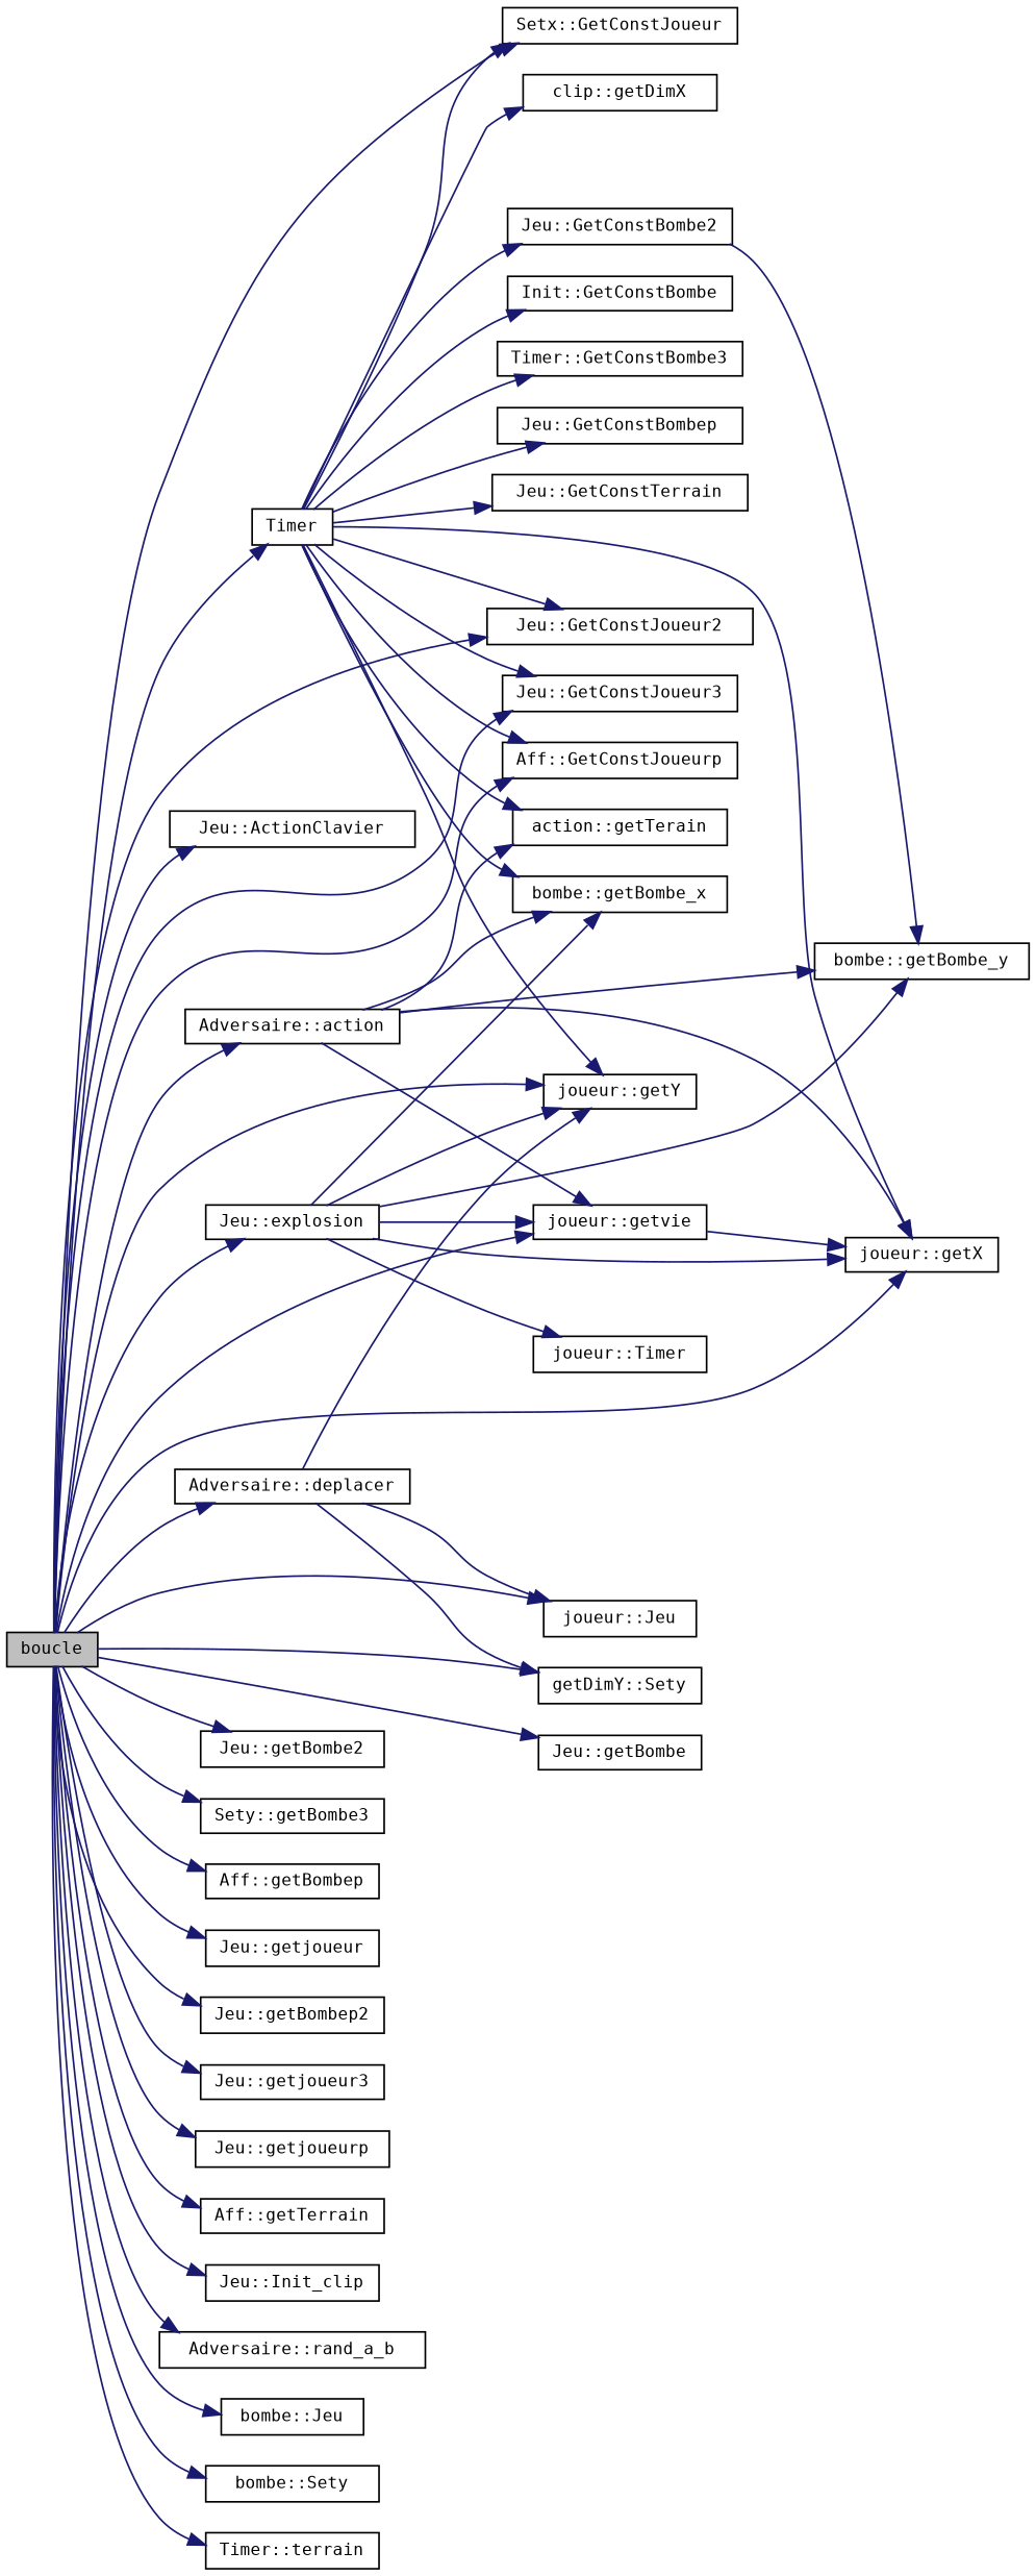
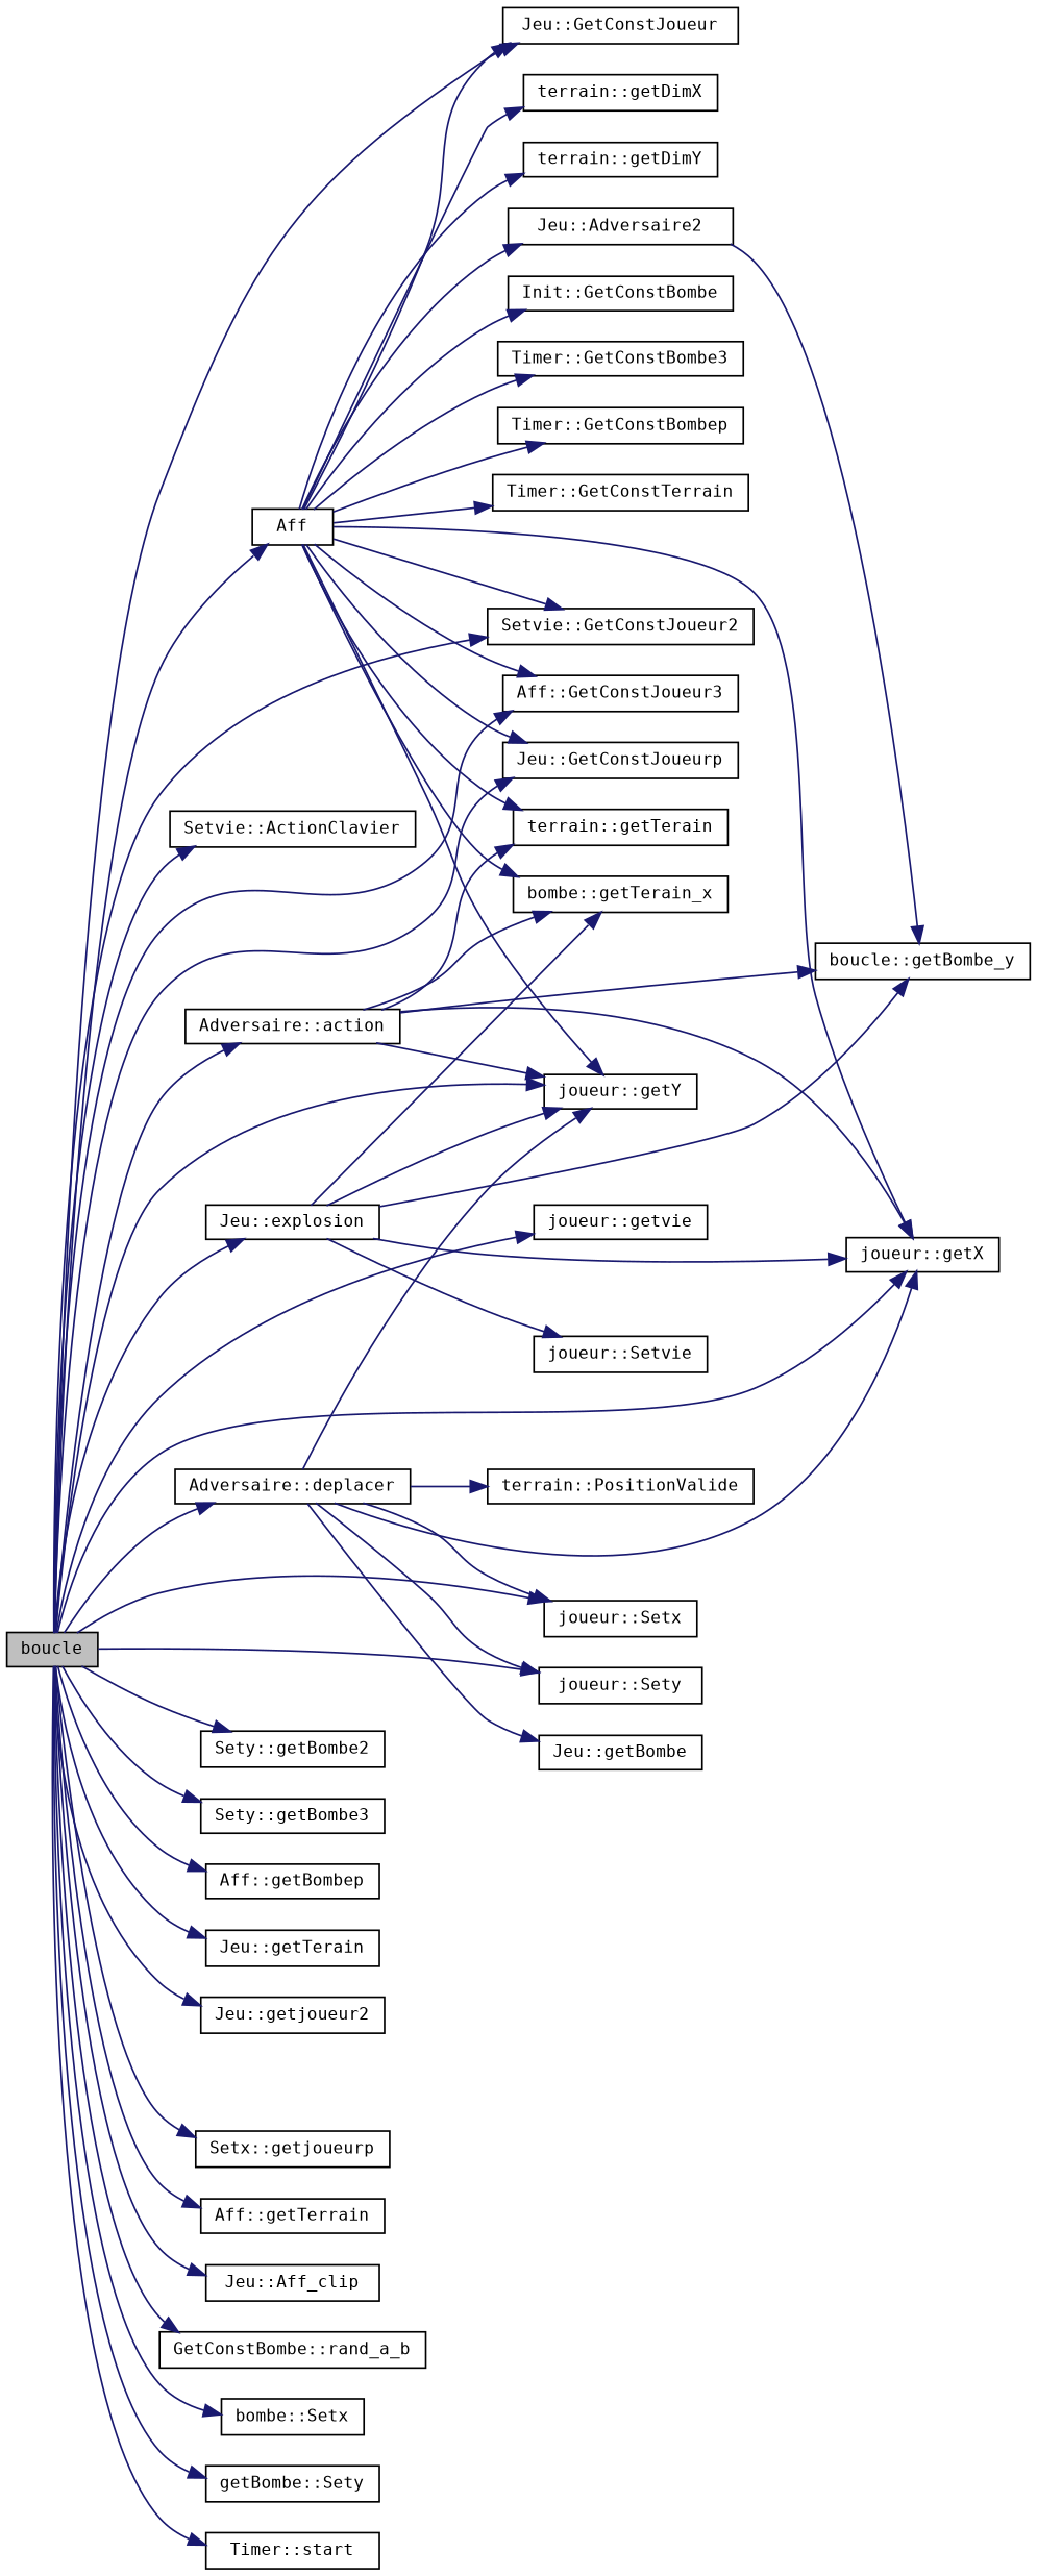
  digraph {
    fontname="DejaVu Sans Mono"
    rankdir=LR
    node [color=black fillcolor=white fontname="DejaVu Sans Mono" fontsize=10 shape=record style=filled]
    edge [color=midnightblue fontname="DejaVu Sans Mono" fontsize=10 labelfontname=Helvetica labelfontsize=10 style=solid]
    n1 [fillcolor=grey75 fontcolor=black height=0.2 label=boucle width=0.4]
    n2 [height=0.2 label="Adversaire::action" width=0.4]
    n3 [height=0.2 label="joueur::getX" width=0.4]
    n4 [height=0.2 label="joueur::getY" width=0.4]
-   n5 [height=0.2 label="Jeu::ActionClavier" width=0.4]
-   n6 [height=0.2 label=Timer width=0.4]
-   n7 [height=0.2 label="Setx::GetConstJoueur" width=0.4]
-   n8 [height=0.2 label="Jeu::GetConstJoueur2" width=0.4]
-   n9 [height=0.2 label="Jeu::GetConstJoueur3" width=0.4]
-   n10 [height=0.2 label="Aff::GetConstJoueurp" width=0.4]
+   n5 [height=0.2 label="Setvie::ActionClavier" width=0.4]
+   n6 [height=0.2 label=Aff width=0.4]
+   n7 [height=0.2 label="Jeu::GetConstJoueur" width=0.4]
+   n8 [height=0.2 label="Setvie::GetConstJoueur2" width=0.4]
+   n9 [height=0.2 label="Aff::GetConstJoueur3" width=0.4]
+   n10 [height=0.2 label="Jeu::GetConstJoueurp" width=0.4]
    n11 [height=0.2 label="Adversaire::deplacer" width=0.4]
-   n12 [height=0.2 label="joueur::Jeu" width=0.4]
-   n13 [height=0.2 label="getDimY::Sety" width=0.4]
+   n12 [height=0.2 label="joueur::Setx" width=0.4]
+   n13 [height=0.2 label="joueur::Sety" width=0.4]
    n14 [height=0.2 label="Jeu::explosion" width=0.4]
    n15 [height=0.2 label="joueur::getvie" width=0.4]
    n16 [height=0.2 label="Jeu::getBombe" width=0.4]
-   n17 [height=0.2 label="Jeu::getBombe2" width=0.4]
+   n17 [height=0.2 label="Sety::getBombe2" width=0.4]
    n18 [height=0.2 label="Sety::getBombe3" width=0.4]
    n19 [height=0.2 label="Aff::getBombep" width=0.4]
-   n20 [height=0.2 label="Jeu::getjoueur" width=0.4]
-   n21 [height=0.2 label="Jeu::getBombep2" width=0.4]
-   n22 [height=0.2 label="Jeu::getjoueur3" width=0.4]
-   n23 [height=0.2 label="Jeu::getjoueurp" width=0.4]
+   n20 [height=0.2 label="Jeu::getTerain" width=0.4]
+   n21 [height=0.2 label="Jeu::getjoueur2" width=0.4]
+   n23 [height=0.2 label="Setx::getjoueurp" width=0.4]
    n24 [height=0.2 label="Aff::getTerrain" width=0.4]
-   n25 [height=0.2 label="Jeu::Init_clip" width=0.4]
-   n26 [height=0.2 label="Adversaire::rand_a_b" width=0.4]
-   n27 [height=0.2 label="bombe::Jeu" width=0.4]
-   n28 [height=0.2 label="bombe::Sety" width=0.4]
-   n29 [height=0.2 label="Timer::terrain" width=0.4]
-   n30 [height=0.2 label="bombe::getBombe_x" width=0.4]
-   n31 [height=0.2 label="bombe::getBombe_y" width=0.4]
-   n32 [height=0.2 label="action::getTerain" width=0.4]
+   n25 [height=0.2 label="Jeu::Aff_clip" width=0.4]
+   n26 [height=0.2 label="GetConstBombe::rand_a_b" width=0.4]
+   n27 [height=0.2 label="bombe::Setx" width=0.4]
+   n28 [height=0.2 label="getBombe::Sety" width=0.4]
+   n29 [height=0.2 label="Timer::start" width=0.4]
+   n30 [height=0.2 label="bombe::getTerain_x" width=0.4]
+   n31 [height=0.2 label="boucle::getBombe_y" width=0.4]
+   n32 [height=0.2 label="terrain::getTerain" width=0.4]
    n33 [height=0.2 label="Init::GetConstBombe" width=0.4]
-   n34 [height=0.2 label="Jeu::GetConstBombe2" width=0.4]
+   n34 [height=0.2 label="Jeu::Adversaire2" width=0.4]
    n35 [height=0.2 label="Timer::GetConstBombe3" width=0.4]
-   n36 [height=0.2 label="Jeu::GetConstBombep" width=0.4]
-   n37 [height=0.2 label="Jeu::GetConstTerrain" width=0.4]
-   n38 [height=0.2 label="clip::getDimX" width=0.4]
-   n41 [height=0.2 label="joueur::Timer" width=0.4]
+   n36 [height=0.2 label="Timer::GetConstBombep" width=0.4]
+   n37 [height=0.2 label="Timer::GetConstTerrain" width=0.4]
+   n38 [height=0.2 label="terrain::getDimX" width=0.4]
+   n39 [height=0.2 label="terrain::getDimY" width=0.4]
+   n40 [height=0.2 label="terrain::PositionValide" width=0.4]
+   n41 [height=0.2 label="joueur::Setvie" width=0.4]
    n1 -> n2
    n1 -> n3
    n1 -> n4
    n1 -> n5
    n1 -> n6
    n1 -> n7
    n1 -> n8
    n1 -> n9
    n1 -> n10
    n1 -> n11
    n1 -> n12
    n1 -> n13
    n1 -> n14
    n1 -> n15
-   n1 -> n16
+   n11 -> n16
    n1 -> n17
    n1 -> n18
    n1 -> n19
    n1 -> n20
    n1 -> n21
-   n1 -> n22
    n1 -> n23
    n1 -> n24
    n1 -> n25
    n1 -> n26
    n1 -> n27
    n1 -> n28
    n1 -> n29
    n2 -> n3
-   n2 -> n15
+   n2 -> n4
    n2 -> n30
    n2 -> n31
    n2 -> n32
    n6 -> n3
    n6 -> n4
    n6 -> n7
    n6 -> n8
    n6 -> n9
    n6 -> n10
    n6 -> n30
    n6 -> n32
    n6 -> n33
    n6 -> n34
    n6 -> n35
    n6 -> n36
    n6 -> n37
    n6 -> n38
-   n15 -> n3
+   n6 -> n39
+   n11 -> n3
    n11 -> n4
    n11 -> n12
    n11 -> n13
+   n11 -> n40
    n14 -> n3
    n14 -> n4
-   n14 -> n15
    n14 -> n30
    n14 -> n31
    n14 -> n41
    n34 -> n31
  }
